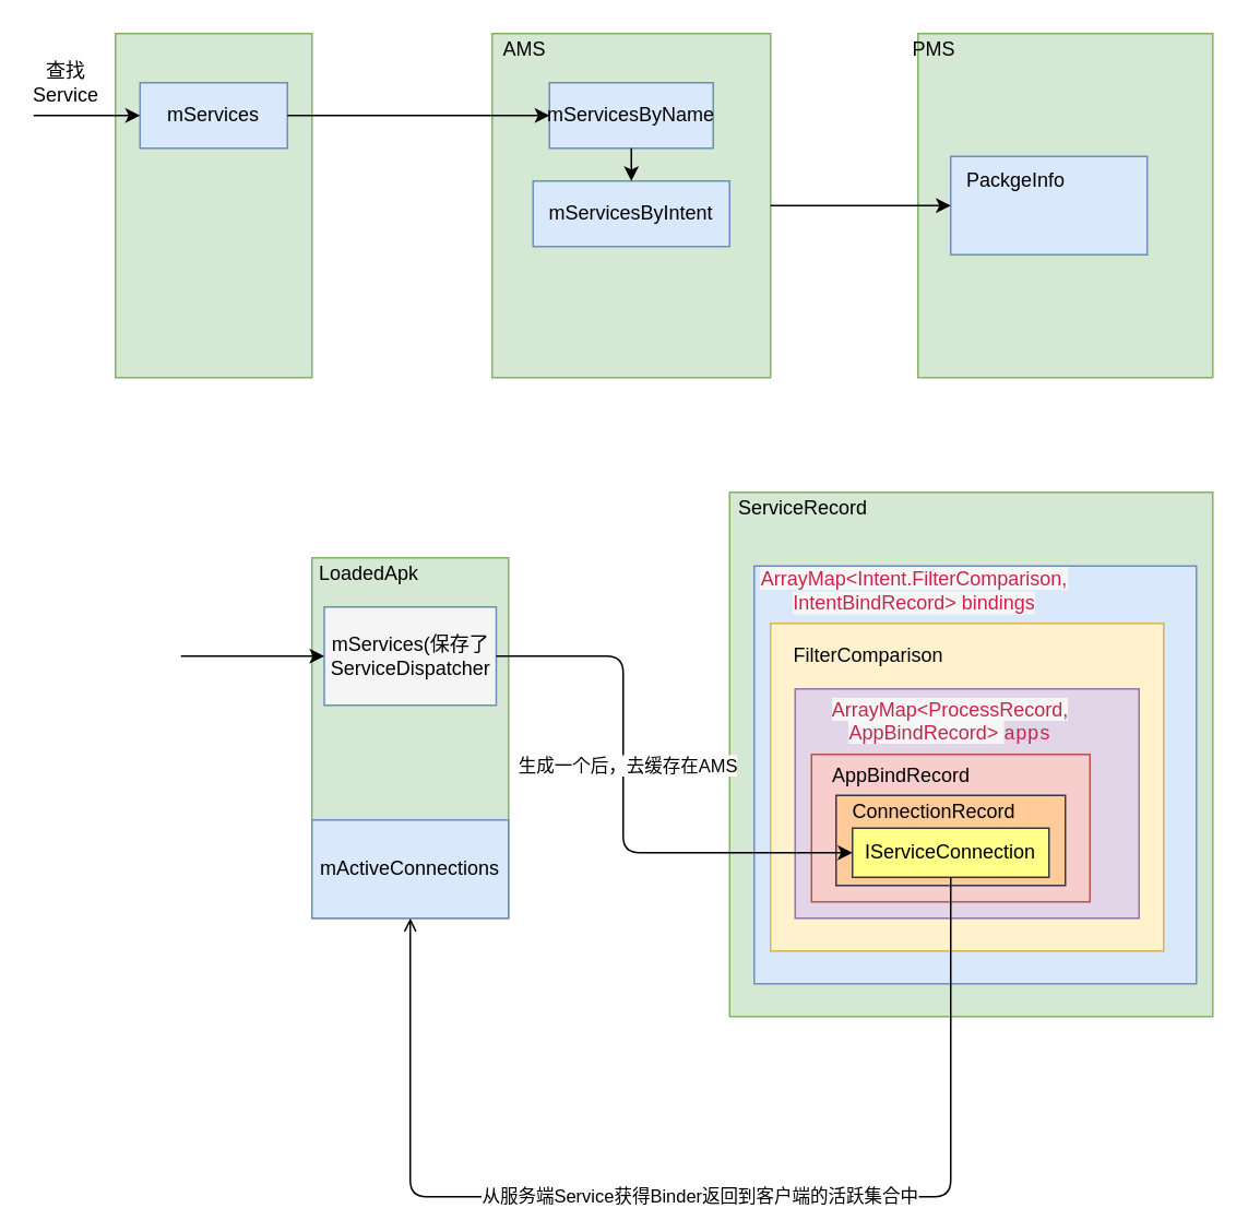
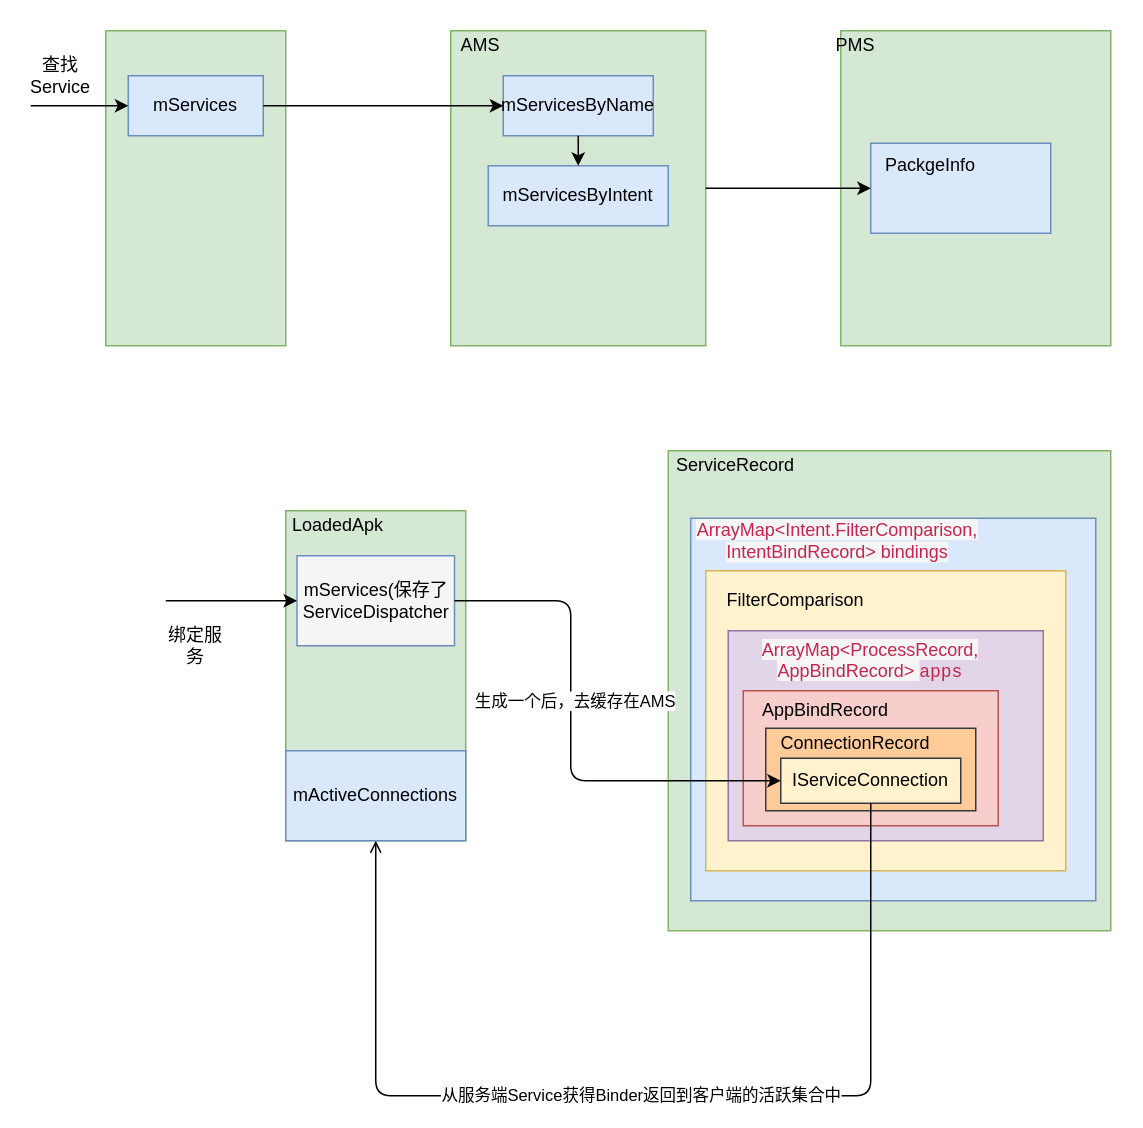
  <mxCell id="0" />
  <mxCell id="1" parent="0" />
  <mxCell id="2" value="" style="rounded=0;whiteSpace=wrap;html=1;fillColor=#d5e8d4;strokeColor=#82b366;" vertex="1" parent="1"><mxGeometry x="300" y="20" width="170" height="210" as="geometry" /></mxCell>
  <mxCell id="3" value="AMS" style="text;html=1;strokeColor=none;fillColor=none;align=center;verticalAlign=middle;whiteSpace=wrap;rounded=0;" vertex="1" parent="1"><mxGeometry x="300" y="20" width="40" height="20" as="geometry" /></mxCell>
  <mxCell id="4" value="" style="rounded=0;whiteSpace=wrap;html=1;fillColor=#d5e8d4;strokeColor=#82b366;" vertex="1" parent="1"><mxGeometry x="560" y="20" width="180" height="210" as="geometry" /></mxCell>
  <mxCell id="5" value="PMS" style="text;html=1;strokeColor=none;fillColor=none;align=center;verticalAlign=middle;whiteSpace=wrap;rounded=0;" vertex="1" parent="1"><mxGeometry x="550" y="20" width="40" height="20" as="geometry" /></mxCell>
  <mxCell id="6" value="" style="rounded=0;whiteSpace=wrap;html=1;fillColor=#d5e8d4;strokeColor=#82b366;" vertex="1" parent="1"><mxGeometry x="70" y="20" width="120" height="210" as="geometry" /></mxCell>
  <mxCell id="7" value="mServices" style="rounded=0;whiteSpace=wrap;html=1;fillColor=#dae8fc;strokeColor=#6c8ebf;" vertex="1" parent="1"><mxGeometry x="85" y="50" width="90" height="40" as="geometry" /></mxCell>
  <mxCell id="8" value="mServicesByName" style="rounded=0;whiteSpace=wrap;html=1;fillColor=#dae8fc;strokeColor=#6c8ebf;" vertex="1" parent="1"><mxGeometry x="335" y="50" width="100" height="40" as="geometry" /></mxCell>
  <mxCell id="9" value="mServicesByIntent" style="rounded=0;whiteSpace=wrap;html=1;fillColor=#dae8fc;strokeColor=#6c8ebf;" vertex="1" parent="1"><mxGeometry x="325" y="110" width="120" height="40" as="geometry" /></mxCell>
  <mxCell id="10" value="" style="rounded=0;whiteSpace=wrap;html=1;fillColor=#dae8fc;strokeColor=#6c8ebf;" vertex="1" parent="1"><mxGeometry x="580" y="95" width="120" height="60" as="geometry" /></mxCell>
  <mxCell id="11" value="PackgeInfo" style="text;html=1;strokeColor=none;fillColor=none;align=center;verticalAlign=middle;whiteSpace=wrap;rounded=0;" vertex="1" parent="1"><mxGeometry x="600" y="100" width="40" height="20" as="geometry" /></mxCell>
  <mxCell id="12" value="" style="endArrow=classic;html=1;exitX=1;exitY=0.5;exitDx=0;exitDy=0;entryX=0;entryY=0.5;entryDx=0;entryDy=0;" edge="1" parent="1" source="7" target="8"><mxGeometry width="50" height="50" relative="1" as="geometry"><mxPoint x="440" y="280" as="sourcePoint" /><mxPoint x="490" y="230" as="targetPoint" /></mxGeometry></mxCell>
  <mxCell id="13" value="" style="endArrow=classic;html=1;exitX=0.5;exitY=1;exitDx=0;exitDy=0;entryX=0.5;entryY=0;entryDx=0;entryDy=0;" edge="1" parent="1" source="8" target="9"><mxGeometry width="50" height="50" relative="1" as="geometry"><mxPoint x="440" y="280" as="sourcePoint" /><mxPoint x="490" y="230" as="targetPoint" /></mxGeometry></mxCell>
  <mxCell id="14" value="" style="endArrow=classic;html=1;exitX=1;exitY=0.5;exitDx=0;exitDy=0;entryX=0;entryY=0.5;entryDx=0;entryDy=0;" edge="1" parent="1" source="2" target="10"><mxGeometry width="50" height="50" relative="1" as="geometry"><mxPoint x="440" y="280" as="sourcePoint" /><mxPoint x="490" y="230" as="targetPoint" /></mxGeometry></mxCell>
  <mxCell id="15" value="" style="endArrow=classic;html=1;entryX=0;entryY=0.5;entryDx=0;entryDy=0;" edge="1" parent="1" target="7"><mxGeometry width="50" height="50" relative="1" as="geometry"><mxPoint x="20" y="70" as="sourcePoint" /><mxPoint x="490" y="230" as="targetPoint" /></mxGeometry></mxCell>
  <mxCell id="16" value="查找Service" style="text;html=1;strokeColor=none;fillColor=none;align=center;verticalAlign=middle;whiteSpace=wrap;rounded=0;" vertex="1" parent="1"><mxGeometry x="20" y="40" width="40" height="20" as="geometry" /></mxCell>
  <mxCell id="17" value="" style="rounded=0;whiteSpace=wrap;html=1;fillColor=#d5e8d4;strokeColor=#82b366;" vertex="1" parent="1"><mxGeometry x="190" y="340" width="120" height="220" as="geometry" /></mxCell>
  <mxCell id="18" value="" style="rounded=0;whiteSpace=wrap;html=1;fillColor=#d5e8d4;strokeColor=#82b366;" vertex="1" parent="1"><mxGeometry x="445" y="300" width="295" height="320" as="geometry" /></mxCell>
  <mxCell id="19" value="ServiceRecord" style="text;html=1;strokeColor=none;fillColor=none;align=center;verticalAlign=middle;whiteSpace=wrap;rounded=0;" vertex="1" parent="1"><mxGeometry x="470" y="300" width="40" height="20" as="geometry" /></mxCell>
  <mxCell id="20" value="mServices(保存了ServiceDispatcher" style="rounded=0;whiteSpace=wrap;html=1;fillColor=#f5f5f5;strokeColor=#6c8ebf;" vertex="1" parent="1"><mxGeometry x="197.5" y="370" width="105" height="60" as="geometry" /></mxCell>
  <mxCell id="21" value="LoadedApk" style="text;html=1;strokeColor=none;fillColor=none;align=center;verticalAlign=middle;whiteSpace=wrap;rounded=0;" vertex="1" parent="1"><mxGeometry x="205" y="340" width="40" height="20" as="geometry" /></mxCell>
  <mxCell id="22" value="" style="rounded=0;whiteSpace=wrap;html=1;fillColor=#dae8fc;strokeColor=#6c8ebf;" vertex="1" parent="1"><mxGeometry x="460" y="345" width="270" height="255" as="geometry" /></mxCell>
  <mxCell id="23" value="&lt;span style=&quot;color: rgb(199 , 37 , 78) ; font-family: , &amp;#34;consolas&amp;#34; , &amp;#34;liberation mono&amp;#34; , &amp;#34;menlo&amp;#34; , &amp;#34;courier&amp;#34; , monospace ; text-align: left ; background-color: rgb(246 , 246 , 246)&quot;&gt;ArrayMap&amp;lt;Intent.FilterComparison, IntentBindRecord&amp;gt; bindings&lt;/span&gt;" style="text;html=1;strokeColor=none;fillColor=none;align=center;verticalAlign=middle;whiteSpace=wrap;rounded=0;" vertex="1" parent="1"><mxGeometry x="537.5" y="350" width="40" height="20" as="geometry" /></mxCell>
  <mxCell id="24" value="" style="rounded=0;whiteSpace=wrap;html=1;fillColor=#fff2cc;strokeColor=#d6b656;" vertex="1" parent="1"><mxGeometry x="470" y="380" width="240" height="200" as="geometry" /></mxCell>
  <mxCell id="25" value="FilterComparison" style="text;html=1;strokeColor=none;fillColor=none;align=center;verticalAlign=middle;whiteSpace=wrap;rounded=0;" vertex="1" parent="1"><mxGeometry x="510" y="390" width="40" height="20" as="geometry" /></mxCell>
  <mxCell id="26" value="" style="rounded=0;whiteSpace=wrap;html=1;fillColor=#e1d5e7;strokeColor=#9673a6;" vertex="1" parent="1"><mxGeometry x="485" y="420" width="210" height="140" as="geometry" /></mxCell>
  <mxCell id="27" value="&lt;span style=&quot;color: rgb(199 , 37 , 78) ; font-family: , &amp;#34;consolas&amp;#34; , &amp;#34;liberation mono&amp;#34; , &amp;#34;menlo&amp;#34; , &amp;#34;courier&amp;#34; , monospace ; text-align: left ; background-color: rgb(246 , 246 , 246)&quot;&gt;ArrayMap&amp;lt;ProcessRecord, AppBindRecord&amp;gt;&amp;nbsp;&lt;/span&gt;&lt;font color=&quot;#c7254e&quot; face=&quot;SFMono-Regular, Consolas, Liberation Mono, Menlo, Courier, monospace&quot;&gt;apps&lt;/font&gt;" style="text;html=1;strokeColor=none;fillColor=none;align=center;verticalAlign=middle;whiteSpace=wrap;rounded=0;" vertex="1" parent="1"><mxGeometry x="560" y="430" width="40" height="20" as="geometry" /></mxCell>
  <mxCell id="28" value="" style="rounded=0;whiteSpace=wrap;html=1;fillColor=#f8cecc;strokeColor=#b85450;" vertex="1" parent="1"><mxGeometry x="495" y="460" width="170" height="90" as="geometry" /></mxCell>
  <mxCell id="29" value="AppBindRecord" style="text;html=1;strokeColor=none;fillColor=none;align=center;verticalAlign=middle;whiteSpace=wrap;rounded=0;" vertex="1" parent="1"><mxGeometry x="530" y="462.5" width="40" height="20" as="geometry" /></mxCell>
  <mxCell id="30" value="" style="rounded=0;whiteSpace=wrap;html=1;fillColor=#ffcc99;strokeColor=#36393d;" vertex="1" parent="1"><mxGeometry x="510" y="485" width="140" height="55" as="geometry" /></mxCell>
  <mxCell id="31" value="ConnectionRecord" style="text;html=1;strokeColor=none;fillColor=none;align=center;verticalAlign=middle;whiteSpace=wrap;rounded=0;" vertex="1" parent="1"><mxGeometry x="550" y="485" width="40" height="20" as="geometry" /></mxCell>
- <mxCell id="32" value="IServiceConnection" style="rounded=0;whiteSpace=wrap;html=1;fillColor=#ffff88;strokeColor=#36393d;" vertex="1" parent="1"><mxGeometry x="520" y="505" width="120" height="30" as="geometry" /></mxCell>
+ <mxCell id="32" value="IServiceConnection" style="rounded=0;whiteSpace=wrap;html=1;fillColor=#fff2cc;strokeColor=#36393d;" vertex="1" parent="1"><mxGeometry x="520" y="505" width="120" height="30" as="geometry" /></mxCell>
  <mxCell id="33" value="" style="endArrow=classic;html=1;entryX=0;entryY=0.5;entryDx=0;entryDy=0;" edge="1" parent="1" target="20"><mxGeometry width="50" height="50" relative="1" as="geometry"><mxPoint x="110" y="400" as="sourcePoint" /><mxPoint x="490" y="430" as="targetPoint" /></mxGeometry></mxCell>
+ <mxCell id="34" value="绑定服务" style="text;html=1;strokeColor=none;fillColor=none;align=center;verticalAlign=middle;whiteSpace=wrap;rounded=0;" vertex="1" parent="1"><mxGeometry x="110" y="420" width="40" height="20" as="geometry" /></mxCell>
  <mxCell id="35" value="" style="endArrow=classic;html=1;exitX=1;exitY=0.5;exitDx=0;exitDy=0;entryX=0;entryY=0.5;entryDx=0;entryDy=0;" edge="1" parent="1" source="20" target="32"><mxGeometry width="50" height="50" relative="1" as="geometry"><mxPoint x="440" y="460" as="sourcePoint" /><mxPoint x="490" y="410" as="targetPoint" /><Array as="points"><mxPoint x="380" y="400" /><mxPoint x="380" y="520" /></Array></mxGeometry></mxCell>
  <mxCell id="36" value="生成一个后，去缓存在AMS" style="edgeLabel;html=1;align=center;verticalAlign=middle;resizable=0;points=[];" vertex="1" connectable="0" parent="35"><mxGeometry x="-0.147" y="2" relative="1" as="geometry"><mxPoint as="offset" /></mxGeometry></mxCell>
  <mxCell id="37" value="从服务端Service获得Binder返回到客户端的活跃集合中" style="endArrow=open;html=1;exitX=0.5;exitY=1;exitDx=0;exitDy=0;entryX=0.5;entryY=1;entryDx=0;entryDy=0;" edge="1" parent="1" source="32" target="38"><mxGeometry width="50" height="50" relative="1" as="geometry"><mxPoint x="440" y="460" as="sourcePoint" /><mxPoint x="590" y="724" as="targetPoint" /><Array as="points"><mxPoint x="580" y="730" /><mxPoint x="250" y="730" /></Array></mxGeometry></mxCell>
  <mxCell id="38" value="mActiveConnections" style="rounded=0;whiteSpace=wrap;html=1;fillColor=#dae8fc;strokeColor=#6c8ebf;" vertex="1" parent="1"><mxGeometry x="190" y="500" width="120" height="60" as="geometry" /></mxCell>
